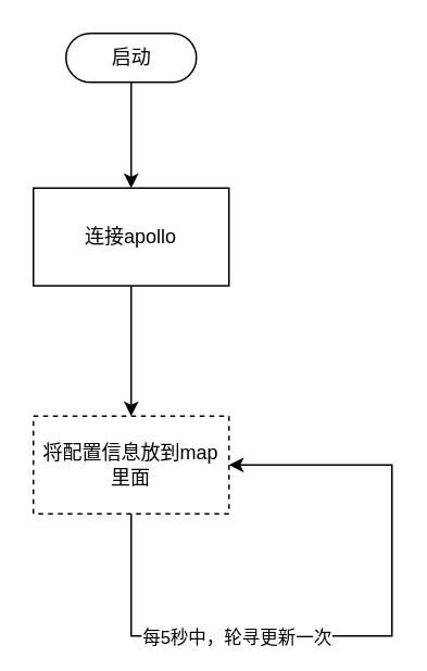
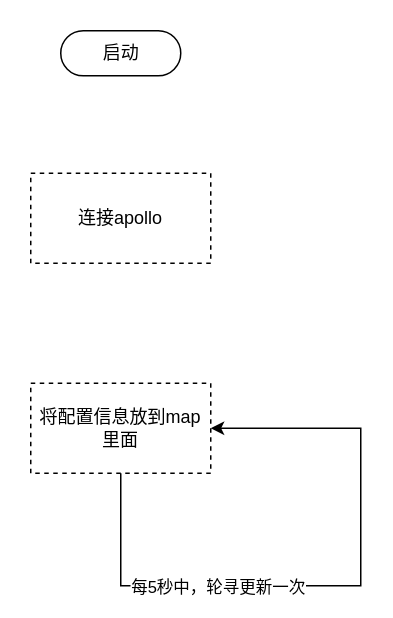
  <mxCell id="0" />
  <mxCell id="1" parent="0" />
- <mxCell id="2" value="" style="edgeStyle=orthogonalEdgeStyle;rounded=0;orthogonalLoop=1;jettySize=auto;html=1;" edge="1" parent="1" source="3" target="5"><mxGeometry relative="1" as="geometry" /></mxCell>
  <mxCell id="3" value="启动" style="html=1;dashed=0;whitespace=wrap;shape=mxgraph.dfd.start" vertex="1" parent="1"><mxGeometry x="40" y="20" width="80" height="30" as="geometry" /></mxCell>
- <mxCell id="4" value="" style="edgeStyle=orthogonalEdgeStyle;rounded=0;orthogonalLoop=1;jettySize=auto;html=1;" edge="1" parent="1" source="5" target="6"><mxGeometry relative="1" as="geometry" /></mxCell>
- <mxCell id="5" value="连接apollo" style="whiteSpace=wrap;html=1;dashed=0;" vertex="1" parent="1"><mxGeometry x="20" y="115" width="120" height="60" as="geometry" /></mxCell>
+ <mxCell id="5" value="连接apollo" style="whiteSpace=wrap;html=1;dashed=1;" vertex="1" parent="1"><mxGeometry x="20" y="115" width="120" height="60" as="geometry" /></mxCell>
  <mxCell id="6" value="将配置信息放到map里面" style="whiteSpace=wrap;html=1;dashed=1;" vertex="1" parent="1"><mxGeometry x="20" y="255" width="120" height="60" as="geometry" /></mxCell>
  <mxCell id="7" style="edgeStyle=orthogonalEdgeStyle;rounded=0;orthogonalLoop=1;jettySize=auto;html=1;exitX=0.5;exitY=1;exitDx=0;exitDy=0;entryX=1;entryY=0.5;entryDx=0;entryDy=0;" edge="1" parent="1" source="6" target="6"><mxGeometry relative="1" as="geometry"><Array as="points"><mxPoint x="80" y="390" /><mxPoint x="240" y="390" /><mxPoint x="240" y="285" /></Array></mxGeometry></mxCell>
  <mxCell id="8" value="每5秒中，轮寻更新一次" style="edgeLabel;html=1;align=center;verticalAlign=middle;resizable=0;points=[];" vertex="1" connectable="0" parent="7"><mxGeometry x="-0.368" relative="1" as="geometry"><mxPoint as="offset" /></mxGeometry></mxCell>
